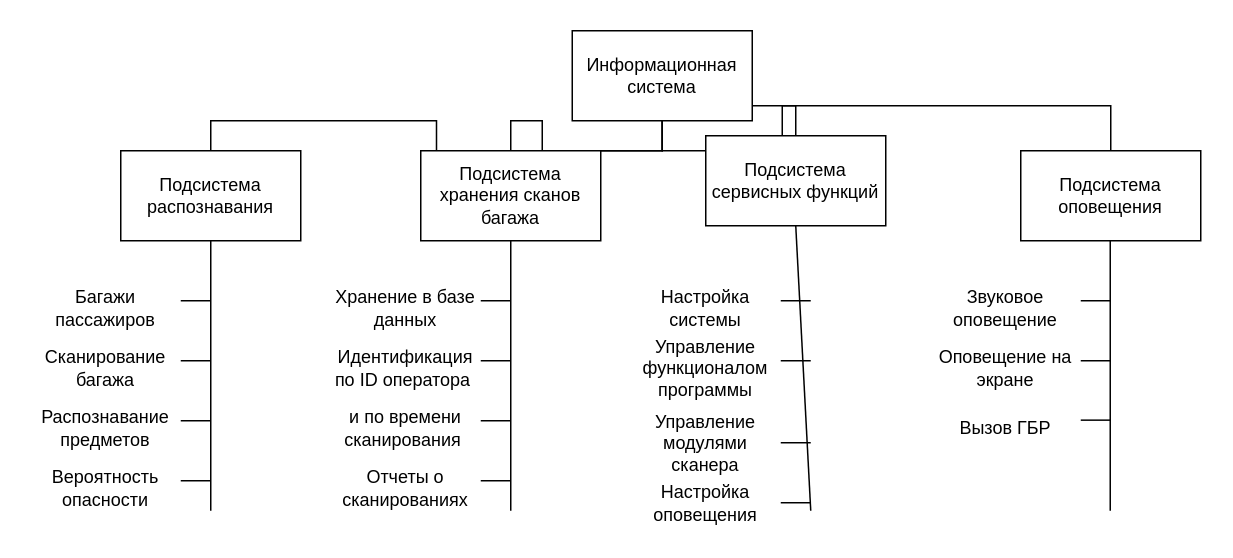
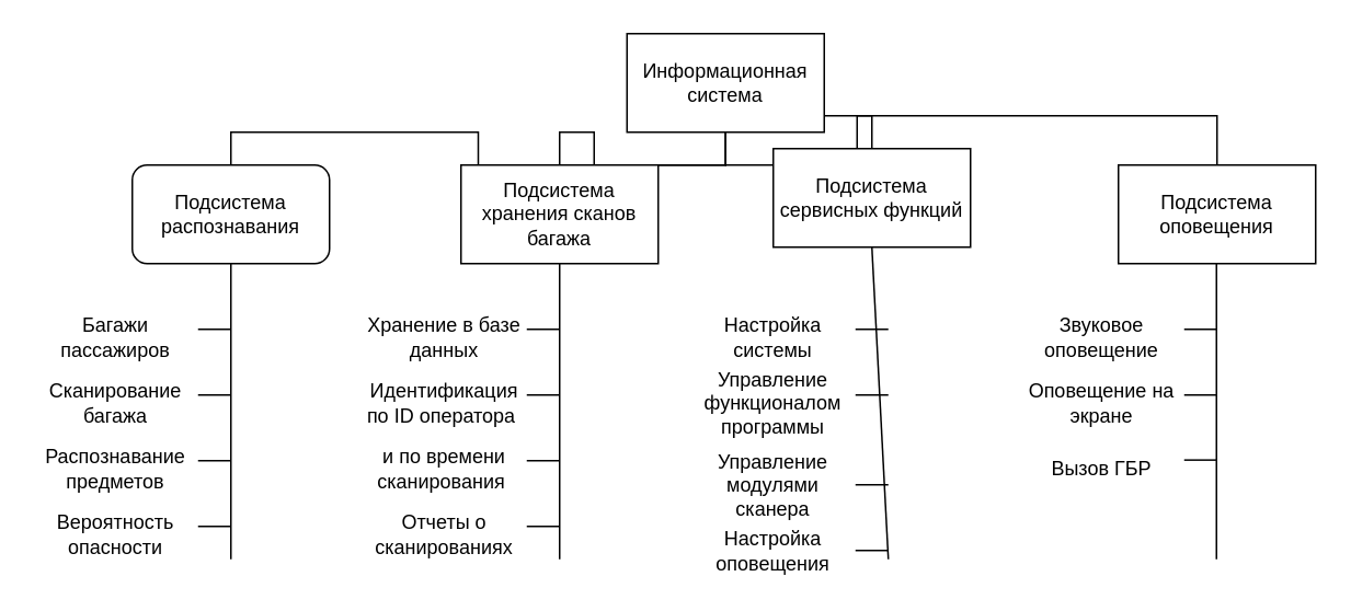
  <mxCell id="0" />
  <mxCell id="1" parent="0" />
  <mxCell id="2" style="edgeStyle=orthogonalEdgeStyle;rounded=0;orthogonalLoop=1;jettySize=auto;html=1;entryX=0.5;entryY=0;entryDx=0;entryDy=0;exitX=0.5;exitY=1;exitDx=0;exitDy=0;endArrow=none;endFill=0;" edge="1" parent="1" source="6" target="7"><mxGeometry relative="1" as="geometry" /></mxCell>
  <mxCell id="3" style="edgeStyle=orthogonalEdgeStyle;rounded=0;orthogonalLoop=1;jettySize=auto;html=1;entryX=0.5;entryY=0;entryDx=0;entryDy=0;endArrow=none;endFill=0;" edge="1" parent="1" source="6" target="8"><mxGeometry relative="1" as="geometry" /></mxCell>
  <mxCell id="4" style="edgeStyle=orthogonalEdgeStyle;rounded=0;orthogonalLoop=1;jettySize=auto;html=1;entryX=0.5;entryY=0;entryDx=0;entryDy=0;endArrow=none;endFill=0;" edge="1" parent="1" source="6" target="9"><mxGeometry relative="1" as="geometry" /></mxCell>
  <mxCell id="5" style="edgeStyle=orthogonalEdgeStyle;rounded=0;orthogonalLoop=1;jettySize=auto;html=1;entryX=0.5;entryY=0;entryDx=0;entryDy=0;endArrow=none;endFill=0;" edge="1" parent="1" source="6" target="10"><mxGeometry relative="1" as="geometry"><Array as="points"><mxPoint x="441" y="70" /><mxPoint x="740" y="70" /></Array></mxGeometry></mxCell>
  <mxCell id="6" value="Информационная система" style="rounded=0;whiteSpace=wrap;html=1;" parent="1" vertex="1"><mxGeometry x="381" y="20" width="120" height="60" as="geometry" /></mxCell>
- <mxCell id="7" value="Подсистема распознавания" style="rounded=0;whiteSpace=wrap;html=1;" parent="1" vertex="1"><mxGeometry x="80" y="100" width="120" height="60" as="geometry" /></mxCell>
+ <mxCell id="7" value="Подсистема распознавания" style="whiteSpace=wrap;html=1;rounded=1;" parent="1" vertex="1"><mxGeometry x="80" y="100" width="120" height="60" as="geometry" /></mxCell>
  <mxCell id="8" value="Подсистема хранения сканов багажа" style="rounded=0;whiteSpace=wrap;html=1;" parent="1" vertex="1"><mxGeometry x="280" y="100" width="120" height="60" as="geometry" /></mxCell>
  <mxCell id="9" value="Подсистема сервисных функций" style="rounded=0;whiteSpace=wrap;html=1;" parent="1" vertex="1"><mxGeometry x="470" y="90" width="120" height="60" as="geometry" /></mxCell>
  <mxCell id="10" value="Подсистема оповещения" style="rounded=0;whiteSpace=wrap;html=1;" parent="1" vertex="1"><mxGeometry x="680" y="100" width="120" height="60" as="geometry" /></mxCell>
  <mxCell id="11" value="" style="endArrow=none;html=1;rounded=0;exitX=0.5;exitY=1;exitDx=0;exitDy=0;" parent="1" source="7" edge="1"><mxGeometry width="50" height="50" relative="1" as="geometry"><mxPoint x="324" y="220" as="sourcePoint" /><mxPoint x="140" y="340" as="targetPoint" /></mxGeometry></mxCell>
  <mxCell id="12" value="" style="endArrow=none;html=1;rounded=0;" parent="1" edge="1"><mxGeometry width="50" height="50" relative="1" as="geometry"><mxPoint x="120" y="200" as="sourcePoint" /><mxPoint x="140" y="200" as="targetPoint" /></mxGeometry></mxCell>
  <mxCell id="13" value="" style="endArrow=none;html=1;rounded=0;" parent="1" edge="1"><mxGeometry width="50" height="50" relative="1" as="geometry"><mxPoint x="120" y="240" as="sourcePoint" /><mxPoint x="140" y="240" as="targetPoint" /></mxGeometry></mxCell>
  <mxCell id="14" value="Сканирование багажа" style="text;html=1;align=center;verticalAlign=middle;whiteSpace=wrap;rounded=0;" parent="1" vertex="1"><mxGeometry x="20" y="230" width="100" height="30" as="geometry" /></mxCell>
  <mxCell id="15" value="Распознавание предметов" style="text;html=1;align=center;verticalAlign=middle;whiteSpace=wrap;rounded=0;" parent="1" vertex="1"><mxGeometry x="20" y="270" width="100" height="30" as="geometry" /></mxCell>
  <mxCell id="16" value="" style="endArrow=none;html=1;rounded=0;" parent="1" edge="1"><mxGeometry width="50" height="50" relative="1" as="geometry"><mxPoint x="120" y="280" as="sourcePoint" /><mxPoint x="140" y="280" as="targetPoint" /></mxGeometry></mxCell>
  <mxCell id="17" value="Вероятность опасности" style="text;html=1;align=center;verticalAlign=middle;whiteSpace=wrap;rounded=0;" parent="1" vertex="1"><mxGeometry x="20" y="310" width="100" height="30" as="geometry" /></mxCell>
  <mxCell id="18" value="Хранение в базе данных" style="text;html=1;align=center;verticalAlign=middle;whiteSpace=wrap;rounded=0;" parent="1" vertex="1"><mxGeometry x="220" y="190" width="100" height="30" as="geometry" /></mxCell>
  <mxCell id="19" value="Идентификация по ID оператора&amp;nbsp;" style="text;html=1;align=center;verticalAlign=middle;whiteSpace=wrap;rounded=0;" parent="1" vertex="1"><mxGeometry x="220" y="230" width="100" height="30" as="geometry" /></mxCell>
  <mxCell id="20" value="Отчеты о сканированиях" style="text;html=1;align=center;verticalAlign=middle;whiteSpace=wrap;rounded=0;" parent="1" vertex="1"><mxGeometry x="220" y="310" width="100" height="30" as="geometry" /></mxCell>
  <mxCell id="21" value="Настройка системы" style="text;html=1;align=center;verticalAlign=middle;whiteSpace=wrap;rounded=0;" parent="1" vertex="1"><mxGeometry x="420" y="190" width="100" height="30" as="geometry" /></mxCell>
  <mxCell id="22" value="Управление функционалом программы" style="text;html=1;align=center;verticalAlign=middle;whiteSpace=wrap;rounded=0;" parent="1" vertex="1"><mxGeometry x="420" y="230" width="100" height="30" as="geometry" /></mxCell>
  <mxCell id="23" value="Управление модулями сканера" style="text;html=1;align=center;verticalAlign=middle;whiteSpace=wrap;rounded=0;" parent="1" vertex="1"><mxGeometry x="420" y="280" width="100" height="30" as="geometry" /></mxCell>
  <mxCell id="24" value="Звуковое оповещение" style="text;html=1;align=center;verticalAlign=middle;whiteSpace=wrap;rounded=0;" parent="1" vertex="1"><mxGeometry x="620" y="190" width="100" height="30" as="geometry" /></mxCell>
  <mxCell id="25" value="Настройка оповещения" style="text;html=1;align=center;verticalAlign=middle;whiteSpace=wrap;rounded=0;" parent="1" vertex="1"><mxGeometry x="440" y="320" width="60" height="30" as="geometry" /></mxCell>
  <mxCell id="26" value="Оповещение на экране" style="text;html=1;align=center;verticalAlign=middle;whiteSpace=wrap;rounded=0;" parent="1" vertex="1"><mxGeometry x="620" y="230" width="100" height="30" as="geometry" /></mxCell>
  <mxCell id="27" value="Вызов ГБР" style="text;html=1;align=center;verticalAlign=middle;whiteSpace=wrap;rounded=0;" parent="1" vertex="1"><mxGeometry x="620" y="270" width="100" height="30" as="geometry" /></mxCell>
  <mxCell id="28" value="" style="endArrow=none;html=1;rounded=0;" edge="1" parent="1"><mxGeometry width="50" height="50" relative="1" as="geometry"><mxPoint x="120" y="320" as="sourcePoint" /><mxPoint x="140" y="320" as="targetPoint" /></mxGeometry></mxCell>
  <mxCell id="29" value="Багажи пассажиров" style="text;html=1;align=center;verticalAlign=middle;whiteSpace=wrap;rounded=0;" vertex="1" parent="1"><mxGeometry x="20" y="190" width="100" height="30" as="geometry" /></mxCell>
  <mxCell id="30" value="" style="endArrow=none;html=1;rounded=0;exitX=0.5;exitY=1;exitDx=0;exitDy=0;" edge="1" parent="1" source="8"><mxGeometry width="50" height="50" relative="1" as="geometry"><mxPoint x="340" y="200" as="sourcePoint" /><mxPoint x="340" y="340" as="targetPoint" /></mxGeometry></mxCell>
  <mxCell id="31" value="" style="endArrow=none;html=1;rounded=0;" edge="1" parent="1"><mxGeometry width="50" height="50" relative="1" as="geometry"><mxPoint x="320" y="200" as="sourcePoint" /><mxPoint x="340" y="200" as="targetPoint" /></mxGeometry></mxCell>
  <mxCell id="32" value="" style="endArrow=none;html=1;rounded=0;" edge="1" parent="1"><mxGeometry width="50" height="50" relative="1" as="geometry"><mxPoint x="320" y="240" as="sourcePoint" /><mxPoint x="340" y="240" as="targetPoint" /></mxGeometry></mxCell>
  <mxCell id="33" value="" style="endArrow=none;html=1;rounded=0;" edge="1" parent="1"><mxGeometry width="50" height="50" relative="1" as="geometry"><mxPoint x="320" y="280" as="sourcePoint" /><mxPoint x="340" y="280" as="targetPoint" /></mxGeometry></mxCell>
  <mxCell id="34" value="" style="endArrow=none;html=1;rounded=0;" edge="1" parent="1"><mxGeometry width="50" height="50" relative="1" as="geometry"><mxPoint x="320" y="320" as="sourcePoint" /><mxPoint x="340" y="320" as="targetPoint" /></mxGeometry></mxCell>
  <mxCell id="35" value="и по времени сканирования&amp;nbsp;" style="text;html=1;align=center;verticalAlign=middle;whiteSpace=wrap;rounded=0;" vertex="1" parent="1"><mxGeometry x="220" y="270" width="100" height="30" as="geometry" /></mxCell>
  <mxCell id="36" value="" style="endArrow=none;html=1;rounded=0;exitX=0.5;exitY=1;exitDx=0;exitDy=0;" edge="1" parent="1" source="9"><mxGeometry width="50" height="50" relative="1" as="geometry"><mxPoint x="540" y="180" as="sourcePoint" /><mxPoint x="540" y="340" as="targetPoint" /></mxGeometry></mxCell>
  <mxCell id="37" value="" style="endArrow=none;html=1;rounded=0;" edge="1" parent="1"><mxGeometry width="50" height="50" relative="1" as="geometry"><mxPoint x="520" y="200" as="sourcePoint" /><mxPoint x="540" y="200" as="targetPoint" /></mxGeometry></mxCell>
  <mxCell id="38" value="" style="endArrow=none;html=1;rounded=0;" edge="1" parent="1"><mxGeometry width="50" height="50" relative="1" as="geometry"><mxPoint x="520" y="240" as="sourcePoint" /><mxPoint x="540" y="240" as="targetPoint" /></mxGeometry></mxCell>
  <mxCell id="39" value="" style="endArrow=none;html=1;rounded=0;" edge="1" parent="1"><mxGeometry width="50" height="50" relative="1" as="geometry"><mxPoint x="520" y="294.66" as="sourcePoint" /><mxPoint x="540" y="294.66" as="targetPoint" /></mxGeometry></mxCell>
  <mxCell id="40" value="" style="endArrow=none;html=1;rounded=0;" edge="1" parent="1"><mxGeometry width="50" height="50" relative="1" as="geometry"><mxPoint x="520" y="334.66" as="sourcePoint" /><mxPoint x="540" y="334.66" as="targetPoint" /></mxGeometry></mxCell>
  <mxCell id="41" value="" style="endArrow=none;html=1;rounded=0;exitX=0.5;exitY=1;exitDx=0;exitDy=0;" edge="1" parent="1"><mxGeometry width="50" height="50" relative="1" as="geometry"><mxPoint x="739.66" y="160" as="sourcePoint" /><mxPoint x="739.66" y="340" as="targetPoint" /></mxGeometry></mxCell>
  <mxCell id="42" value="" style="endArrow=none;html=1;rounded=0;" edge="1" parent="1"><mxGeometry width="50" height="50" relative="1" as="geometry"><mxPoint x="720" y="200" as="sourcePoint" /><mxPoint x="740" y="200" as="targetPoint" /></mxGeometry></mxCell>
  <mxCell id="43" value="" style="endArrow=none;html=1;rounded=0;" edge="1" parent="1"><mxGeometry width="50" height="50" relative="1" as="geometry"><mxPoint x="720" y="240" as="sourcePoint" /><mxPoint x="740" y="240" as="targetPoint" /></mxGeometry></mxCell>
  <mxCell id="44" value="" style="endArrow=none;html=1;rounded=0;" edge="1" parent="1"><mxGeometry width="50" height="50" relative="1" as="geometry"><mxPoint x="720" y="279.6" as="sourcePoint" /><mxPoint x="740" y="279.6" as="targetPoint" /></mxGeometry></mxCell>
